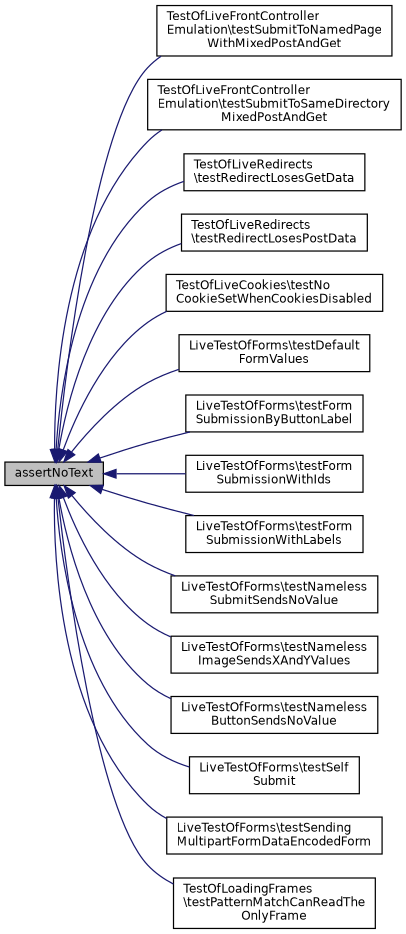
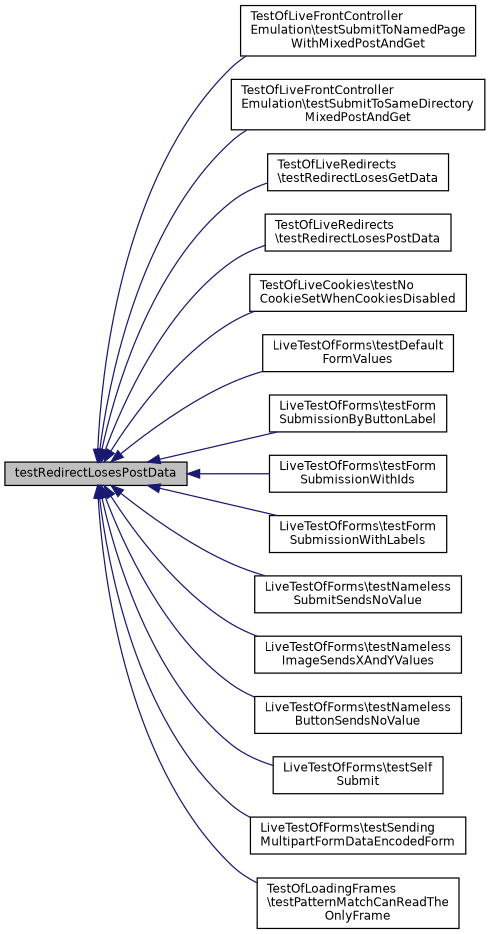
  digraph {
    rankdir=LR
    node [color=black fillcolor=white fontname=Helvetica fontsize=10 shape=record style=filled]
    edge [color=midnightblue dir=back fontname=Helvetica fontsize=10 labelfontname=Helvetica labelfontsize=10 style=solid]
-   n1 [fillcolor=grey75 fontcolor=black height=0.2 label=assertNoText width=0.4]
+   n1 [fillcolor=grey75 fontcolor=black height=0.2 label=testRedirectLosesPostData width=0.4]
    n2 [height=0.2 label="TestOfLiveFrontController\lEmulation\\testSubmitToNamedPage\lWithMixedPostAndGet" width=0.4]
    n3 [height=0.2 label="TestOfLiveFrontController\lEmulation\\testSubmitToSameDirectory\lMixedPostAndGet" width=0.4]
    n4 [height=0.2 label="TestOfLiveRedirects\l\\testRedirectLosesGetData" width=0.4]
    n5 [height=0.2 label="TestOfLiveRedirects\l\\testRedirectLosesPostData" width=0.4]
    n6 [height=0.2 label="TestOfLiveCookies\\testNo\lCookieSetWhenCookiesDisabled" width=0.4]
    n7 [height=0.2 label="LiveTestOfForms\\testDefault\lFormValues" width=0.4]
    n8 [height=0.2 label="LiveTestOfForms\\testForm\lSubmissionByButtonLabel" width=0.4]
    n9 [height=0.2 label="LiveTestOfForms\\testForm\lSubmissionWithIds" width=0.4]
    n10 [height=0.2 label="LiveTestOfForms\\testForm\lSubmissionWithLabels" width=0.4]
    n11 [height=0.2 label="LiveTestOfForms\\testNameless\lSubmitSendsNoValue" width=0.4]
    n12 [height=0.2 label="LiveTestOfForms\\testNameless\lImageSendsXAndYValues" width=0.4]
    n13 [height=0.2 label="LiveTestOfForms\\testNameless\lButtonSendsNoValue" width=0.4]
    n14 [height=0.2 label="LiveTestOfForms\\testSelf\lSubmit" width=0.4]
    n15 [height=0.2 label="LiveTestOfForms\\testSending\lMultipartFormDataEncodedForm" width=0.4]
    n16 [height=0.2 label="TestOfLoadingFrames\l\\testPatternMatchCanReadThe\lOnlyFrame" width=0.4]
    n1 -> n2
    n1 -> n3
    n1 -> n4
    n1 -> n5
    n1 -> n6
    n1 -> n7
    n1 -> n8
    n1 -> n9
    n1 -> n10
    n1 -> n11
    n1 -> n12
    n1 -> n13
    n1 -> n14
    n1 -> n15
    n1 -> n16
  }
